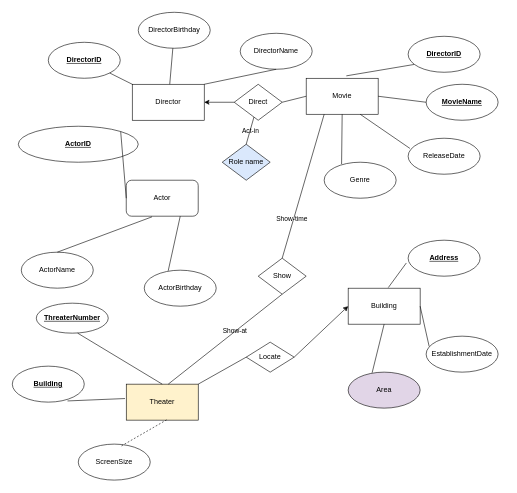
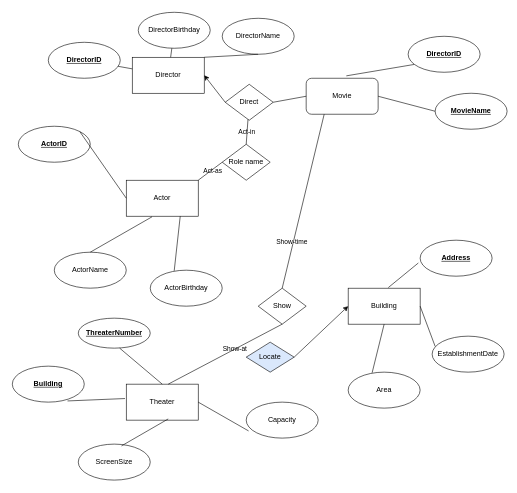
  <mxCell id="0" />
  <mxCell id="1" parent="0" />
- <mxCell id="2" value="Director" style="rounded=0;whiteSpace=wrap;html=1;labelBackgroundColor=none;" vertex="1" parent="1"><mxGeometry x="220" y="140" width="120" height="60" as="geometry" /></mxCell>
+ <mxCell id="2" value="Director" style="rounded=0;whiteSpace=wrap;html=1;labelBackgroundColor=none;" vertex="1" parent="1"><mxGeometry x="220" y="95" width="120" height="60" as="geometry" /></mxCell>
  <mxCell id="3" value="&lt;u&gt;&lt;b&gt;DirectorID&lt;/b&gt;&lt;/u&gt;" style="ellipse;whiteSpace=wrap;html=1;labelBackgroundColor=none;" vertex="1" parent="1"><mxGeometry x="80" y="70" width="120" height="60" as="geometry" /></mxCell>
- <mxCell id="4" value="DirectorName" style="ellipse;whiteSpace=wrap;html=1;labelBackgroundColor=none;" vertex="1" parent="1"><mxGeometry x="400" y="55" width="120" height="60" as="geometry" /></mxCell>
+ <mxCell id="4" value="DirectorName" style="ellipse;whiteSpace=wrap;html=1;labelBackgroundColor=none;" vertex="1" parent="1"><mxGeometry x="370" y="30" width="120" height="60" as="geometry" /></mxCell>
  <mxCell id="5" value="DirectorBirthday" style="ellipse;whiteSpace=wrap;html=1;labelBackgroundColor=none;" vertex="1" parent="1"><mxGeometry x="230" y="20" width="120" height="60" as="geometry" /></mxCell>
  <mxCell id="6" style="edgeStyle=orthogonalEdgeStyle;rounded=0;orthogonalLoop=1;jettySize=auto;html=1;exitX=0.5;exitY=1;exitDx=0;exitDy=0;labelBackgroundColor=none;fontColor=default;" edge="1" parent="1" source="4" target="4"><mxGeometry relative="1" as="geometry" /></mxCell>
  <mxCell id="7" value="" style="endArrow=none;html=1;rounded=0;labelBackgroundColor=none;fontColor=default;" edge="1" parent="1" source="2" target="3"><mxGeometry width="50" height="50" relative="1" as="geometry"><mxPoint x="160" y="160" as="sourcePoint" /><mxPoint x="210" y="110" as="targetPoint" /></mxGeometry></mxCell>
  <mxCell id="8" value="" style="endArrow=none;html=1;rounded=0;labelBackgroundColor=none;fontColor=default;" edge="1" parent="1" source="5" target="2"><mxGeometry width="50" height="50" relative="1" as="geometry"><mxPoint x="150" y="270" as="sourcePoint" /><mxPoint x="200" y="220" as="targetPoint" /></mxGeometry></mxCell>
  <mxCell id="9" value="" style="endArrow=none;html=1;rounded=0;exitX=1;exitY=0;exitDx=0;exitDy=0;entryX=0.5;entryY=1;entryDx=0;entryDy=0;labelBackgroundColor=none;fontColor=default;" edge="1" parent="1" source="2" target="4"><mxGeometry width="50" height="50" relative="1" as="geometry"><mxPoint x="360" y="130" as="sourcePoint" /><mxPoint x="420" y="80" as="targetPoint" /></mxGeometry></mxCell>
- <mxCell id="10" value="Movie" style="rounded=0;whiteSpace=wrap;html=1;labelBackgroundColor=none;" vertex="1" parent="1"><mxGeometry x="510" y="130" width="120" height="60" as="geometry" /></mxCell>
- <mxCell id="11" value="&lt;u&gt;&lt;b&gt;MovieName&lt;/b&gt;&lt;/u&gt;" style="ellipse;whiteSpace=wrap;html=1;labelBackgroundColor=none;" vertex="1" parent="1"><mxGeometry x="710" y="140" width="120" height="60" as="geometry" /></mxCell>
+ <mxCell id="10" value="Movie" style="whiteSpace=wrap;html=1;labelBackgroundColor=none;rounded=1;" vertex="1" parent="1"><mxGeometry x="510" y="130" width="120" height="60" as="geometry" /></mxCell>
+ <mxCell id="11" value="&lt;u&gt;&lt;b&gt;MovieName&lt;/b&gt;&lt;/u&gt;" style="ellipse;whiteSpace=wrap;html=1;labelBackgroundColor=none;" vertex="1" parent="1"><mxGeometry x="725" y="155" width="120" height="60" as="geometry" /></mxCell>
  <mxCell id="12" value="&lt;u&gt;&lt;b&gt;DirectorID&lt;/b&gt;&lt;/u&gt;" style="ellipse;whiteSpace=wrap;html=1;labelBackgroundColor=none;" vertex="1" parent="1"><mxGeometry x="680" y="60" width="120" height="60" as="geometry" /></mxCell>
- <mxCell id="13" value="ReleaseDate" style="ellipse;whiteSpace=wrap;html=1;labelBackgroundColor=none;" vertex="1" parent="1"><mxGeometry x="680" y="230" width="120" height="60" as="geometry" /></mxCell>
- <mxCell id="14" value="Genre" style="ellipse;whiteSpace=wrap;html=1;labelBackgroundColor=none;" vertex="1" parent="1"><mxGeometry x="540" y="270" width="120" height="60" as="geometry" /></mxCell>
  <mxCell id="15" value="" style="endArrow=none;html=1;rounded=0;exitX=0.558;exitY=-0.067;exitDx=0;exitDy=0;exitPerimeter=0;entryX=0.083;entryY=0.783;entryDx=0;entryDy=0;entryPerimeter=0;labelBackgroundColor=none;fontColor=default;" edge="1" parent="1" source="10" target="12"><mxGeometry width="50" height="50" relative="1" as="geometry"><mxPoint x="610" y="180" as="sourcePoint" /><mxPoint x="660" y="130" as="targetPoint" /></mxGeometry></mxCell>
  <mxCell id="16" value="" style="endArrow=none;html=1;rounded=0;entryX=0;entryY=0.5;entryDx=0;entryDy=0;exitX=1;exitY=0.5;exitDx=0;exitDy=0;labelBackgroundColor=none;fontColor=default;" edge="1" parent="1" source="10" target="11"><mxGeometry width="50" height="50" relative="1" as="geometry"><mxPoint x="670" y="210" as="sourcePoint" /><mxPoint x="720" y="160" as="targetPoint" /></mxGeometry></mxCell>
- <mxCell id="17" value="" style="endArrow=none;html=1;rounded=0;exitX=0.025;exitY=0.283;exitDx=0;exitDy=0;exitPerimeter=0;entryX=0.75;entryY=1;entryDx=0;entryDy=0;labelBackgroundColor=none;fontColor=default;" edge="1" parent="1" source="13" target="10"><mxGeometry width="50" height="50" relative="1" as="geometry"><mxPoint x="620" y="280" as="sourcePoint" /><mxPoint x="670" y="230" as="targetPoint" /></mxGeometry></mxCell>
- <mxCell id="18" value="" style="endArrow=none;html=1;rounded=0;exitX=0.242;exitY=0.05;exitDx=0;exitDy=0;exitPerimeter=0;entryX=0.5;entryY=1;entryDx=0;entryDy=0;labelBackgroundColor=none;fontColor=default;" edge="1" parent="1" source="14" target="10"><mxGeometry width="50" height="50" relative="1" as="geometry"><mxPoint x="640" y="310" as="sourcePoint" /><mxPoint x="569" y="200" as="targetPoint" /></mxGeometry></mxCell>
- <mxCell id="19" value="Actor" style="whiteSpace=wrap;html=1;labelBackgroundColor=none;rounded=1;" vertex="1" parent="1"><mxGeometry x="210" y="300" width="120" height="60" as="geometry" /></mxCell>
- <mxCell id="20" value="&lt;u&gt;&lt;b&gt;ActorID&lt;/b&gt;&lt;/u&gt;" style="ellipse;whiteSpace=wrap;html=1;labelBackgroundColor=none;" vertex="1" parent="1"><mxGeometry x="30" y="210" width="200" height="60" as="geometry" /></mxCell>
- <mxCell id="21" value="ActorName" style="ellipse;whiteSpace=wrap;html=1;labelBackgroundColor=none;" vertex="1" parent="1"><mxGeometry x="35" y="420" width="120" height="60" as="geometry" /></mxCell>
- <mxCell id="22" value="ActorBirthday" style="ellipse;whiteSpace=wrap;html=1;labelBackgroundColor=none;" vertex="1" parent="1"><mxGeometry x="240" y="450" width="120" height="60" as="geometry" /></mxCell>
+ <mxCell id="19" value="Actor" style="rounded=0;whiteSpace=wrap;html=1;labelBackgroundColor=none;" vertex="1" parent="1"><mxGeometry x="210" y="300" width="120" height="60" as="geometry" /></mxCell>
+ <mxCell id="20" value="&lt;u&gt;&lt;b&gt;ActorID&lt;/b&gt;&lt;/u&gt;" style="ellipse;whiteSpace=wrap;html=1;labelBackgroundColor=none;" vertex="1" parent="1"><mxGeometry x="30" y="210" width="120" height="60" as="geometry" /></mxCell>
+ <mxCell id="21" value="ActorName" style="ellipse;whiteSpace=wrap;html=1;labelBackgroundColor=none;" vertex="1" parent="1"><mxGeometry x="90" y="420" width="120" height="60" as="geometry" /></mxCell>
+ <mxCell id="22" value="ActorBirthday" style="ellipse;whiteSpace=wrap;html=1;labelBackgroundColor=none;" vertex="1" parent="1"><mxGeometry x="250" y="450" width="120" height="60" as="geometry" /></mxCell>
  <mxCell id="23" value="" style="endArrow=none;html=1;rounded=0;exitX=1;exitY=0;exitDx=0;exitDy=0;entryX=0;entryY=0.5;entryDx=0;entryDy=0;labelBackgroundColor=none;fontColor=default;" edge="1" parent="1" source="20" target="19"><mxGeometry width="50" height="50" relative="1" as="geometry"><mxPoint x="200" y="420" as="sourcePoint" /><mxPoint x="250" y="370" as="targetPoint" /></mxGeometry></mxCell>
  <mxCell id="24" value="" style="endArrow=none;html=1;rounded=0;entryX=0.358;entryY=1.017;entryDx=0;entryDy=0;entryPerimeter=0;exitX=0.5;exitY=0;exitDx=0;exitDy=0;labelBackgroundColor=none;fontColor=default;" edge="1" parent="1" source="21" target="19"><mxGeometry width="50" height="50" relative="1" as="geometry"><mxPoint x="80" y="550" as="sourcePoint" /><mxPoint x="310" y="420" as="targetPoint" /></mxGeometry></mxCell>
  <mxCell id="25" value="" style="endArrow=none;html=1;rounded=0;entryX=0.75;entryY=1;entryDx=0;entryDy=0;exitX=0.333;exitY=0.017;exitDx=0;exitDy=0;exitPerimeter=0;labelBackgroundColor=none;fontColor=default;" edge="1" parent="1" source="22" target="19"><mxGeometry width="50" height="50" relative="1" as="geometry"><mxPoint x="410" y="470" as="sourcePoint" /><mxPoint x="460" y="420" as="targetPoint" /></mxGeometry></mxCell>
  <mxCell id="26" value="Building" style="rounded=0;whiteSpace=wrap;html=1;labelBackgroundColor=none;" vertex="1" parent="1"><mxGeometry x="580" y="480" width="120" height="60" as="geometry" /></mxCell>
- <mxCell id="27" value="&lt;b&gt;&lt;u&gt;Address&lt;/u&gt;&lt;/b&gt;" style="ellipse;whiteSpace=wrap;html=1;labelBackgroundColor=none;" vertex="1" parent="1"><mxGeometry x="680" y="400" width="120" height="60" as="geometry" /></mxCell>
- <mxCell id="28" value="EstablishmentDate" style="ellipse;whiteSpace=wrap;html=1;labelBackgroundColor=none;" vertex="1" parent="1"><mxGeometry x="710" y="560" width="120" height="60" as="geometry" /></mxCell>
- <mxCell id="29" value="Area" style="ellipse;whiteSpace=wrap;html=1;labelBackgroundColor=none;fillColor=#e1d5e7;" vertex="1" parent="1"><mxGeometry x="580" y="620" width="120" height="60" as="geometry" /></mxCell>
+ <mxCell id="27" value="&lt;b&gt;&lt;u&gt;Address&lt;/u&gt;&lt;/b&gt;" style="ellipse;whiteSpace=wrap;html=1;labelBackgroundColor=none;" vertex="1" parent="1"><mxGeometry x="700" y="400" width="120" height="60" as="geometry" /></mxCell>
+ <mxCell id="28" value="EstablishmentDate" style="ellipse;whiteSpace=wrap;html=1;labelBackgroundColor=none;" vertex="1" parent="1"><mxGeometry x="720" y="560" width="120" height="60" as="geometry" /></mxCell>
+ <mxCell id="29" value="Area" style="ellipse;whiteSpace=wrap;html=1;labelBackgroundColor=none;" vertex="1" parent="1"><mxGeometry x="580" y="620" width="120" height="60" as="geometry" /></mxCell>
  <mxCell id="30" value="" style="endArrow=none;html=1;rounded=0;exitX=0.558;exitY=-0.017;exitDx=0;exitDy=0;exitPerimeter=0;entryX=-0.025;entryY=0.633;entryDx=0;entryDy=0;entryPerimeter=0;labelBackgroundColor=none;fontColor=default;" edge="1" parent="1" source="26" target="27"><mxGeometry width="50" height="50" relative="1" as="geometry"><mxPoint x="520" y="420" as="sourcePoint" /><mxPoint x="570" y="370" as="targetPoint" /></mxGeometry></mxCell>
  <mxCell id="31" value="" style="endArrow=none;html=1;rounded=0;exitX=1;exitY=0.5;exitDx=0;exitDy=0;entryX=0.042;entryY=0.283;entryDx=0;entryDy=0;entryPerimeter=0;labelBackgroundColor=none;fontColor=default;" edge="1" parent="1" source="26" target="28"><mxGeometry width="50" height="50" relative="1" as="geometry"><mxPoint x="670" y="470" as="sourcePoint" /><mxPoint x="720" y="420" as="targetPoint" /></mxGeometry></mxCell>
  <mxCell id="32" value="" style="endArrow=none;html=1;rounded=0;entryX=0.5;entryY=1;entryDx=0;entryDy=0;exitX=0.333;exitY=0.017;exitDx=0;exitDy=0;exitPerimeter=0;labelBackgroundColor=none;fontColor=default;" edge="1" parent="1" source="29" target="26"><mxGeometry width="50" height="50" relative="1" as="geometry"><mxPoint x="460" y="500" as="sourcePoint" /><mxPoint x="510" y="450" as="targetPoint" /></mxGeometry></mxCell>
- <mxCell id="33" value="Theater" style="rounded=0;whiteSpace=wrap;html=1;labelBackgroundColor=none;fillColor=#fff2cc;" vertex="1" parent="1"><mxGeometry x="210" y="640" width="120" height="60" as="geometry" /></mxCell>
+ <mxCell id="33" value="Theater" style="rounded=0;whiteSpace=wrap;html=1;labelBackgroundColor=none;" vertex="1" parent="1"><mxGeometry x="210" y="640" width="120" height="60" as="geometry" /></mxCell>
  <mxCell id="34" value="&lt;u&gt;&lt;b&gt;Building&lt;/b&gt;&lt;/u&gt;" style="ellipse;whiteSpace=wrap;html=1;labelBackgroundColor=none;" vertex="1" parent="1"><mxGeometry x="20" y="610" width="120" height="60" as="geometry" /></mxCell>
- <mxCell id="35" value="&lt;b&gt;&lt;u&gt;ThreaterNumber&lt;/u&gt;&lt;/b&gt;" style="ellipse;whiteSpace=wrap;html=1;labelBackgroundColor=none;" vertex="1" parent="1"><mxGeometry x="60" y="505" width="120" height="50" as="geometry" /></mxCell>
+ <mxCell id="35" value="&lt;b&gt;&lt;u&gt;ThreaterNumber&lt;/u&gt;&lt;/b&gt;" style="ellipse;whiteSpace=wrap;html=1;labelBackgroundColor=none;" vertex="1" parent="1"><mxGeometry x="130" y="530" width="120" height="50" as="geometry" /></mxCell>
+ <mxCell id="36" value="Capacity" style="ellipse;whiteSpace=wrap;html=1;labelBackgroundColor=none;" vertex="1" parent="1"><mxGeometry x="410" y="670" width="120" height="60" as="geometry" /></mxCell>
  <mxCell id="37" value="ScreenSize" style="ellipse;whiteSpace=wrap;html=1;labelBackgroundColor=none;" vertex="1" parent="1"><mxGeometry x="130" y="740" width="120" height="60" as="geometry" /></mxCell>
- <mxCell id="38" value="" style="endArrow=none;html=1;rounded=0;entryX=0.583;entryY=0.967;entryDx=0;entryDy=0;entryPerimeter=0;exitX=0.6;exitY=0.05;exitDx=0;exitDy=0;exitPerimeter=0;labelBackgroundColor=none;fontColor=default;dashed=1;" edge="1" parent="1" source="37" target="33"><mxGeometry width="50" height="50" relative="1" as="geometry"><mxPoint x="190" y="410" as="sourcePoint" /><mxPoint x="240" y="360" as="targetPoint" /></mxGeometry></mxCell>
+ <mxCell id="38" value="" style="endArrow=none;html=1;rounded=0;entryX=0.583;entryY=0.967;entryDx=0;entryDy=0;entryPerimeter=0;exitX=0.6;exitY=0.05;exitDx=0;exitDy=0;exitPerimeter=0;labelBackgroundColor=none;fontColor=default;" edge="1" parent="1" source="37" target="33"><mxGeometry width="50" height="50" relative="1" as="geometry"><mxPoint x="190" y="410" as="sourcePoint" /><mxPoint x="240" y="360" as="targetPoint" /></mxGeometry></mxCell>
  <mxCell id="39" value="" style="endArrow=none;html=1;rounded=0;entryX=0.575;entryY=1;entryDx=0;entryDy=0;entryPerimeter=0;exitX=0.5;exitY=0;exitDx=0;exitDy=0;labelBackgroundColor=none;fontColor=default;" edge="1" parent="1" source="33" target="35"><mxGeometry width="50" height="50" relative="1" as="geometry"><mxPoint x="210" y="310" as="sourcePoint" /><mxPoint x="260" y="260" as="targetPoint" /></mxGeometry></mxCell>
+ <mxCell id="40" value="" style="endArrow=none;html=1;rounded=0;exitX=1;exitY=0.5;exitDx=0;exitDy=0;entryX=0.033;entryY=0.8;entryDx=0;entryDy=0;entryPerimeter=0;labelBackgroundColor=none;fontColor=default;" edge="1" parent="1" source="33" target="36"><mxGeometry width="50" height="50" relative="1" as="geometry"><mxPoint x="260" y="330" as="sourcePoint" /><mxPoint x="310" y="280" as="targetPoint" /></mxGeometry></mxCell>
  <mxCell id="41" value="" style="endArrow=none;html=1;rounded=0;entryX=0.767;entryY=0.967;entryDx=0;entryDy=0;entryPerimeter=0;exitX=-0.017;exitY=0.4;exitDx=0;exitDy=0;exitPerimeter=0;labelBackgroundColor=none;fontColor=default;" edge="1" parent="1" source="33" target="34"><mxGeometry width="50" height="50" relative="1" as="geometry"><mxPoint x="89.289" y="380" as="sourcePoint" /><mxPoint x="100" y="330" as="targetPoint" /></mxGeometry></mxCell>
- <mxCell id="42" value="Direct" style="rhombus;whiteSpace=wrap;html=1;labelBackgroundColor=none;" vertex="1" parent="1"><mxGeometry x="390" y="140" width="80" height="60" as="geometry" /></mxCell>
+ <mxCell id="42" value="Direct" style="rhombus;whiteSpace=wrap;html=1;labelBackgroundColor=none;" vertex="1" parent="1"><mxGeometry x="375" y="140" width="80" height="60" as="geometry" /></mxCell>
  <mxCell id="43" value="" style="endArrow=classic;html=1;rounded=0;exitX=0;exitY=0.5;exitDx=0;exitDy=0;entryX=1;entryY=0.5;entryDx=0;entryDy=0;labelBackgroundColor=none;fontColor=default;" edge="1" parent="1" source="42" target="2"><mxGeometry width="50" height="50" relative="1" as="geometry"><mxPoint x="440" y="280" as="sourcePoint" /><mxPoint x="490" y="230" as="targetPoint" /></mxGeometry></mxCell>
  <mxCell id="44" value="" style="endArrow=none;html=1;rounded=0;exitX=1;exitY=0.5;exitDx=0;exitDy=0;entryX=0;entryY=0.5;entryDx=0;entryDy=0;labelBackgroundColor=none;fontColor=default;" edge="1" parent="1" source="42" target="10"><mxGeometry width="50" height="50" relative="1" as="geometry"><mxPoint x="480" y="150" as="sourcePoint" /><mxPoint x="530" y="100" as="targetPoint" /></mxGeometry></mxCell>
- <mxCell id="45" value="Role name" style="rhombus;whiteSpace=wrap;html=1;labelBackgroundColor=none;fillColor=#dae8fc;" vertex="1" parent="1"><mxGeometry x="370" y="240" width="80" height="60" as="geometry" /></mxCell>
+ <mxCell id="45" value="Role name" style="rhombus;whiteSpace=wrap;html=1;labelBackgroundColor=none;" vertex="1" parent="1"><mxGeometry x="370" y="240" width="80" height="60" as="geometry" /></mxCell>
+ <mxCell id="46" value="" style="endArrow=none;html=1;rounded=0;exitX=1;exitY=0;exitDx=0;exitDy=0;entryX=0;entryY=0.5;entryDx=0;entryDy=0;labelBackgroundColor=none;fontColor=default;" edge="1" parent="1" source="19" target="45"><mxGeometry width="50" height="50" relative="1" as="geometry"><mxPoint x="380" y="440" as="sourcePoint" /><mxPoint x="430" y="390" as="targetPoint" /></mxGeometry></mxCell>
+ <mxCell id="47" value="Act-as" style="edgeLabel;html=1;align=center;verticalAlign=middle;resizable=0;points=[];labelBackgroundColor=none;" vertex="1" connectable="0" parent="46"><mxGeometry x="0.137" y="-1" relative="1" as="geometry"><mxPoint as="offset" /></mxGeometry></mxCell>
  <mxCell id="48" value="Act-in" style="endArrow=none;html=1;rounded=0;exitX=0.5;exitY=0;exitDx=0;exitDy=0;labelBackgroundColor=none;fontColor=default;" edge="1" parent="1" source="45" target="42"><mxGeometry x="0.008" width="50" height="50" relative="1" as="geometry"><mxPoint x="470" y="380" as="sourcePoint" /><mxPoint x="540.711" y="330" as="targetPoint" /><mxPoint as="offset" /></mxGeometry></mxCell>
- <mxCell id="49" value="Locate" style="rhombus;whiteSpace=wrap;html=1;labelBackgroundColor=none;" vertex="1" parent="1"><mxGeometry x="410" y="570" width="80" height="50" as="geometry" /></mxCell>
+ <mxCell id="49" value="Locate" style="rhombus;whiteSpace=wrap;html=1;labelBackgroundColor=none;fillColor=#dae8fc;" vertex="1" parent="1"><mxGeometry x="410" y="570" width="80" height="50" as="geometry" /></mxCell>
  <mxCell id="50" value="" style="endArrow=classic;html=1;rounded=0;entryX=0;entryY=0.5;entryDx=0;entryDy=0;exitX=1;exitY=0.5;exitDx=0;exitDy=0;labelBackgroundColor=none;fontColor=default;" edge="1" parent="1" source="49" target="26"><mxGeometry width="50" height="50" relative="1" as="geometry"><mxPoint x="440" y="530" as="sourcePoint" /><mxPoint x="490" y="480" as="targetPoint" /></mxGeometry></mxCell>
- <mxCell id="51" value="" style="endArrow=none;html=1;rounded=0;entryX=0;entryY=0.5;entryDx=0;entryDy=0;exitX=1;exitY=0;exitDx=0;exitDy=0;labelBackgroundColor=none;fontColor=default;" edge="1" parent="1" source="33" target="49"><mxGeometry width="50" height="50" relative="1" as="geometry"><mxPoint x="320" y="640" as="sourcePoint" /><mxPoint x="370" y="590" as="targetPoint" /></mxGeometry></mxCell>
- <mxCell id="52" value="Show" style="rhombus;whiteSpace=wrap;html=1;labelBackgroundColor=none;" vertex="1" parent="1"><mxGeometry x="430" y="430" width="80" height="60" as="geometry" /></mxCell>
+ <mxCell id="52" value="Show" style="rhombus;whiteSpace=wrap;html=1;labelBackgroundColor=none;" vertex="1" parent="1"><mxGeometry x="430" y="480" width="80" height="60" as="geometry" /></mxCell>
  <mxCell id="53" value="" style="endArrow=none;html=1;rounded=0;entryX=0.5;entryY=1;entryDx=0;entryDy=0;labelBackgroundColor=none;fontColor=default;" edge="1" parent="1" target="52"><mxGeometry width="50" height="50" relative="1" as="geometry"><mxPoint x="280" y="640" as="sourcePoint" /><mxPoint x="330" y="590" as="targetPoint" /></mxGeometry></mxCell>
  <mxCell id="54" value="Show-at" style="edgeLabel;html=1;align=center;verticalAlign=middle;resizable=0;points=[];labelBackgroundColor=none;" vertex="1" connectable="0" parent="53"><mxGeometry x="0.165" y="1" relative="1" as="geometry"><mxPoint as="offset" /></mxGeometry></mxCell>
  <mxCell id="55" value="" style="endArrow=none;html=1;rounded=0;entryX=0.25;entryY=1;entryDx=0;entryDy=0;exitX=0.5;exitY=0;exitDx=0;exitDy=0;labelBackgroundColor=none;fontColor=default;" edge="1" parent="1" source="52" target="10"><mxGeometry width="50" height="50" relative="1" as="geometry"><mxPoint x="470" y="420" as="sourcePoint" /><mxPoint x="520" y="370" as="targetPoint" /></mxGeometry></mxCell>
  <mxCell id="56" value="Show-time" style="edgeLabel;html=1;align=center;verticalAlign=middle;resizable=0;points=[];labelBackgroundColor=none;" vertex="1" connectable="0" parent="55"><mxGeometry x="-0.468" y="3" relative="1" as="geometry"><mxPoint as="offset" /></mxGeometry></mxCell>
